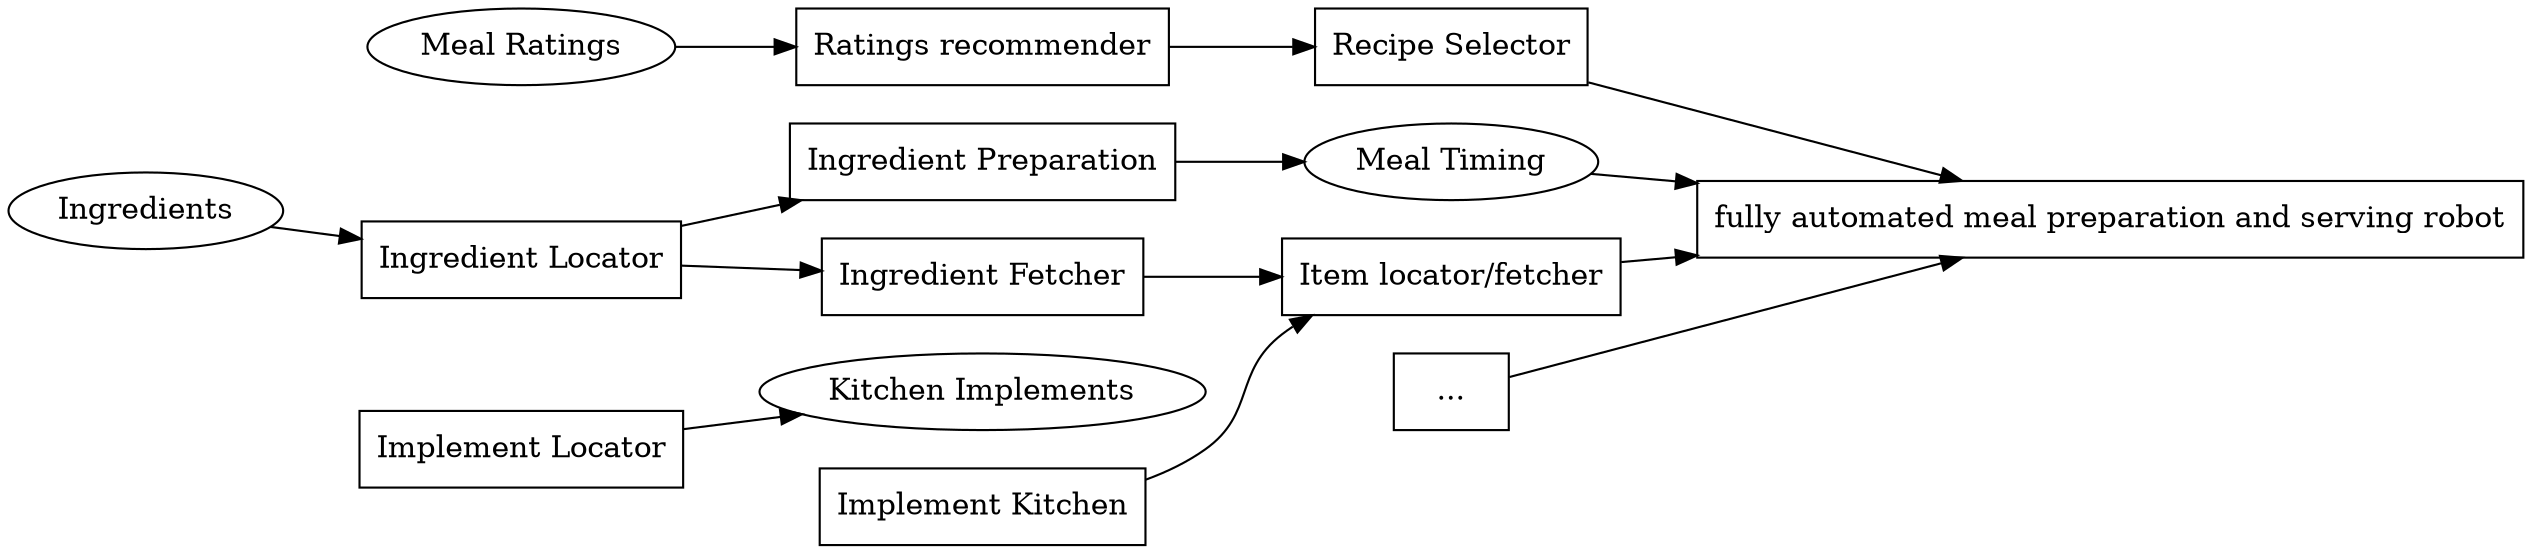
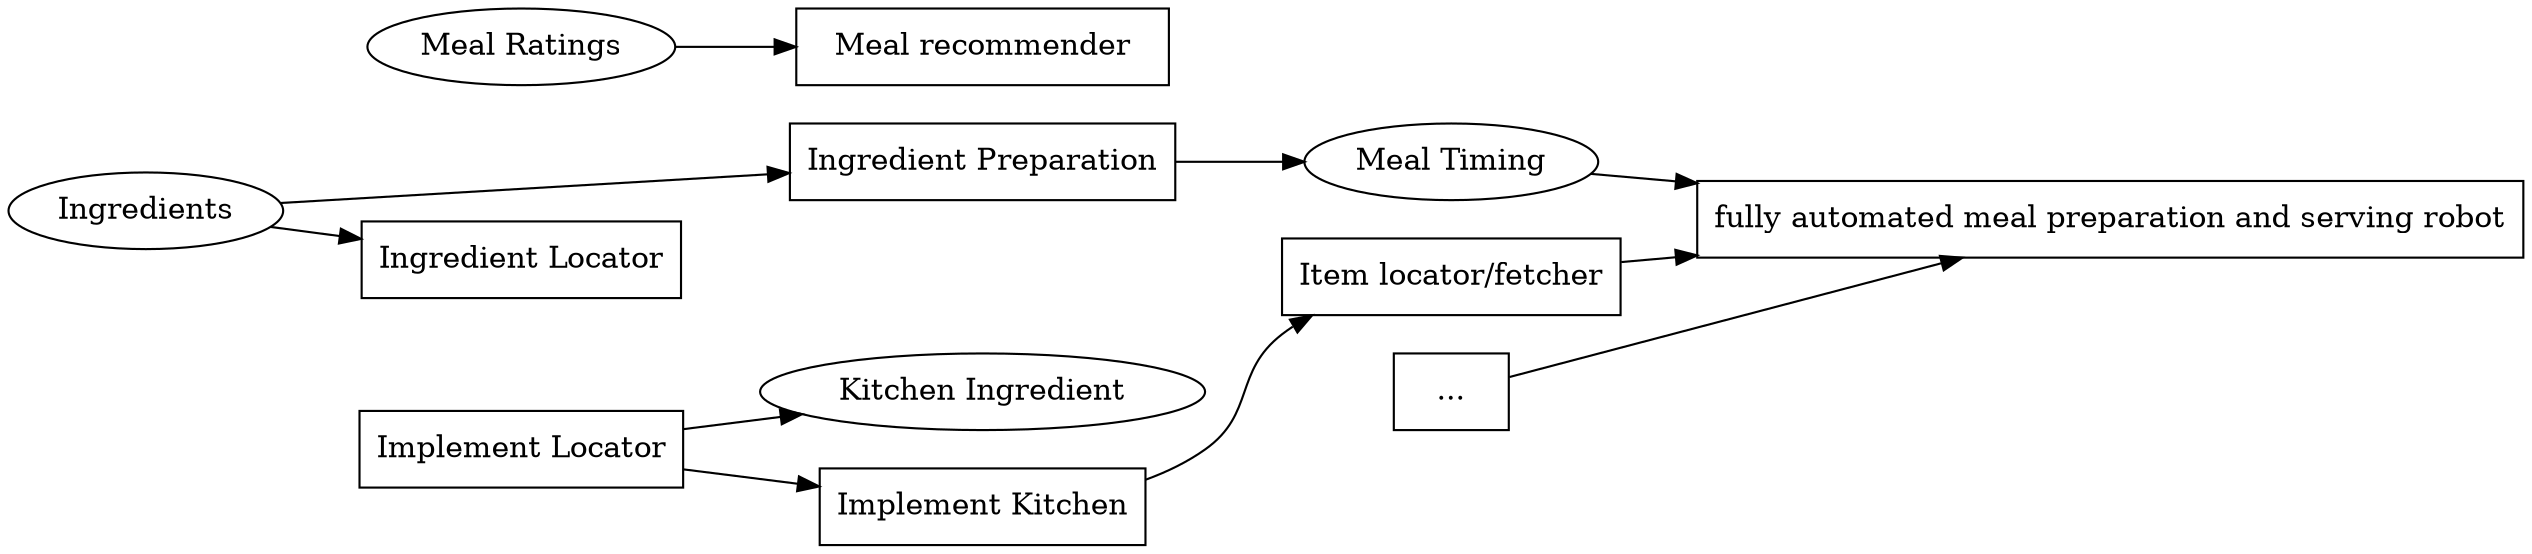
  digraph {
    rankdir=LR
    node [shape=box]
    n1 [label="Meal Ratings" shape=""]
-   n2 [label="Ratings recommender"]
-   n3 [label="Recipe Selector"]
-   n4 [label="Kitchen Implements" shape=""]
+   n2 [label="Meal recommender"]
+   n4 [label="Kitchen Ingredient" shape=""]
    n5 [label="Implement Locator"]
    n6 [label="Implement Kitchen"]
    n7 [label=Ingredients shape=""]
    n8 [label="Ingredient Locator"]
    n9 [label="Ingredient Preparation"]
-   n10 [label="Ingredient Fetcher"]
    n11 [label="Meal Timing" shape=""]
    n12 [label="fully automated meal preparation and serving robot"]
    n13 [label="Item locator/fetcher"]
    n14 [label="..."]
    n1 -> n2
-   n2 -> n3
-   n3 -> n12
    n5 -> n4
+   n5 -> n6
    n6 -> n13
    n7 -> n8
-   n8 -> n9
-   n8 -> n10
+   n7 -> n9
    n9 -> n11
-   n10 -> n13
    n11 -> n12
    n13 -> n12
    n14 -> n12
  }
